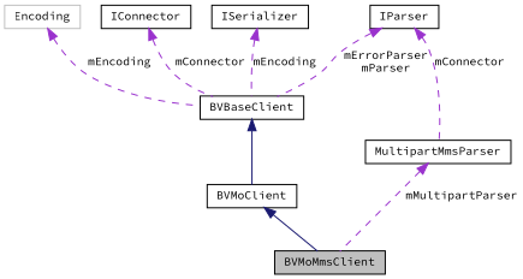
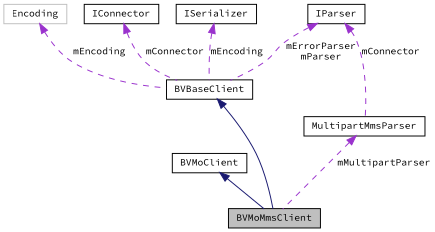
  digraph {
    fontname="Source Code Pro"
    node [color=black fontname="Source Code Pro" fontsize=10 shape=record]
    edge [color=darkorchid3 dir=back fontname="Source Code Pro" fontsize=10 labelfontname="FreeSans.ttf" labelfontsize=10 style=dashed]
    n1 [fillcolor=grey75 fontcolor=black height=0.2 label=BVMoMmsClient style=filled width=0.4]
    n2 [height=0.2 label=BVMoClient width=0.4]
    n3 [height=0.2 label=BVBaseClient width=0.4]
    n4 [height=0.2 label=IConnector width=0.4]
    n5 [color=grey75 height=0.2 label=Encoding width=0.4]
    n6 [height=0.2 label=IParser width=0.4]
    n7 [height=0.2 label=MultipartMmsParser width=0.4]
    n8 [height=0.2 label=ISerializer width=0.4]
    n2 -> n1 [color=midnightblue style=solid]
-   n3 -> n2 [color=midnightblue style=solid]
+   n3 -> n1 [color=midnightblue style=solid]
    n4 -> n3 [label=mConnector]
    n5 -> n3 [label=mEncoding]
    n6 -> n3 [label="mErrorParser\nmParser"]
    n6 -> n7 [label=mConnector]
    n7 -> n1 [label=mMultipartParser]
    n8 -> n3 [label=mEncoding]
  }
